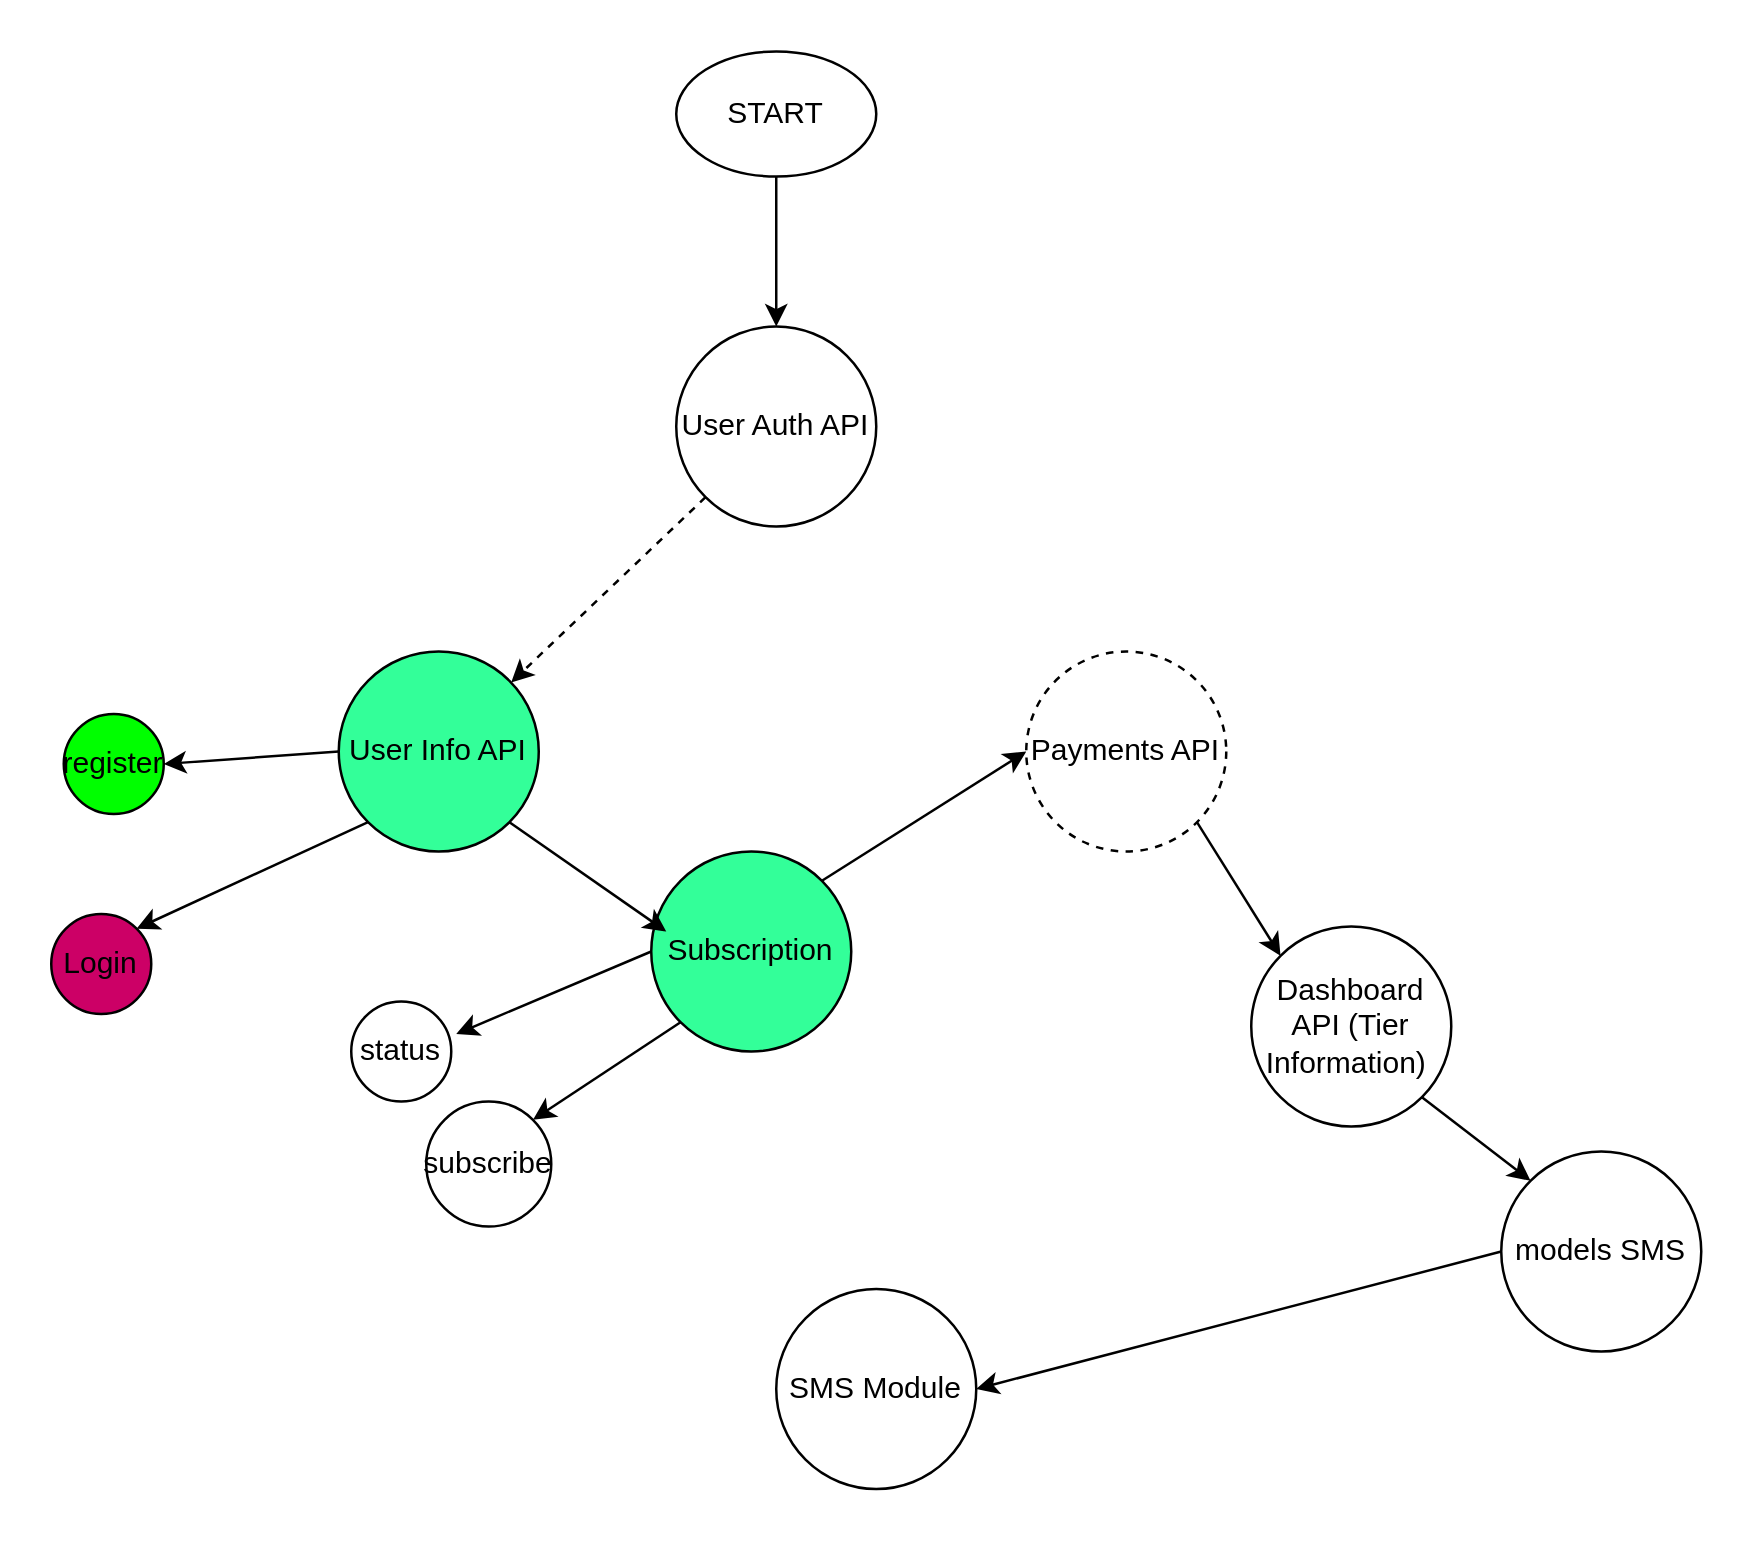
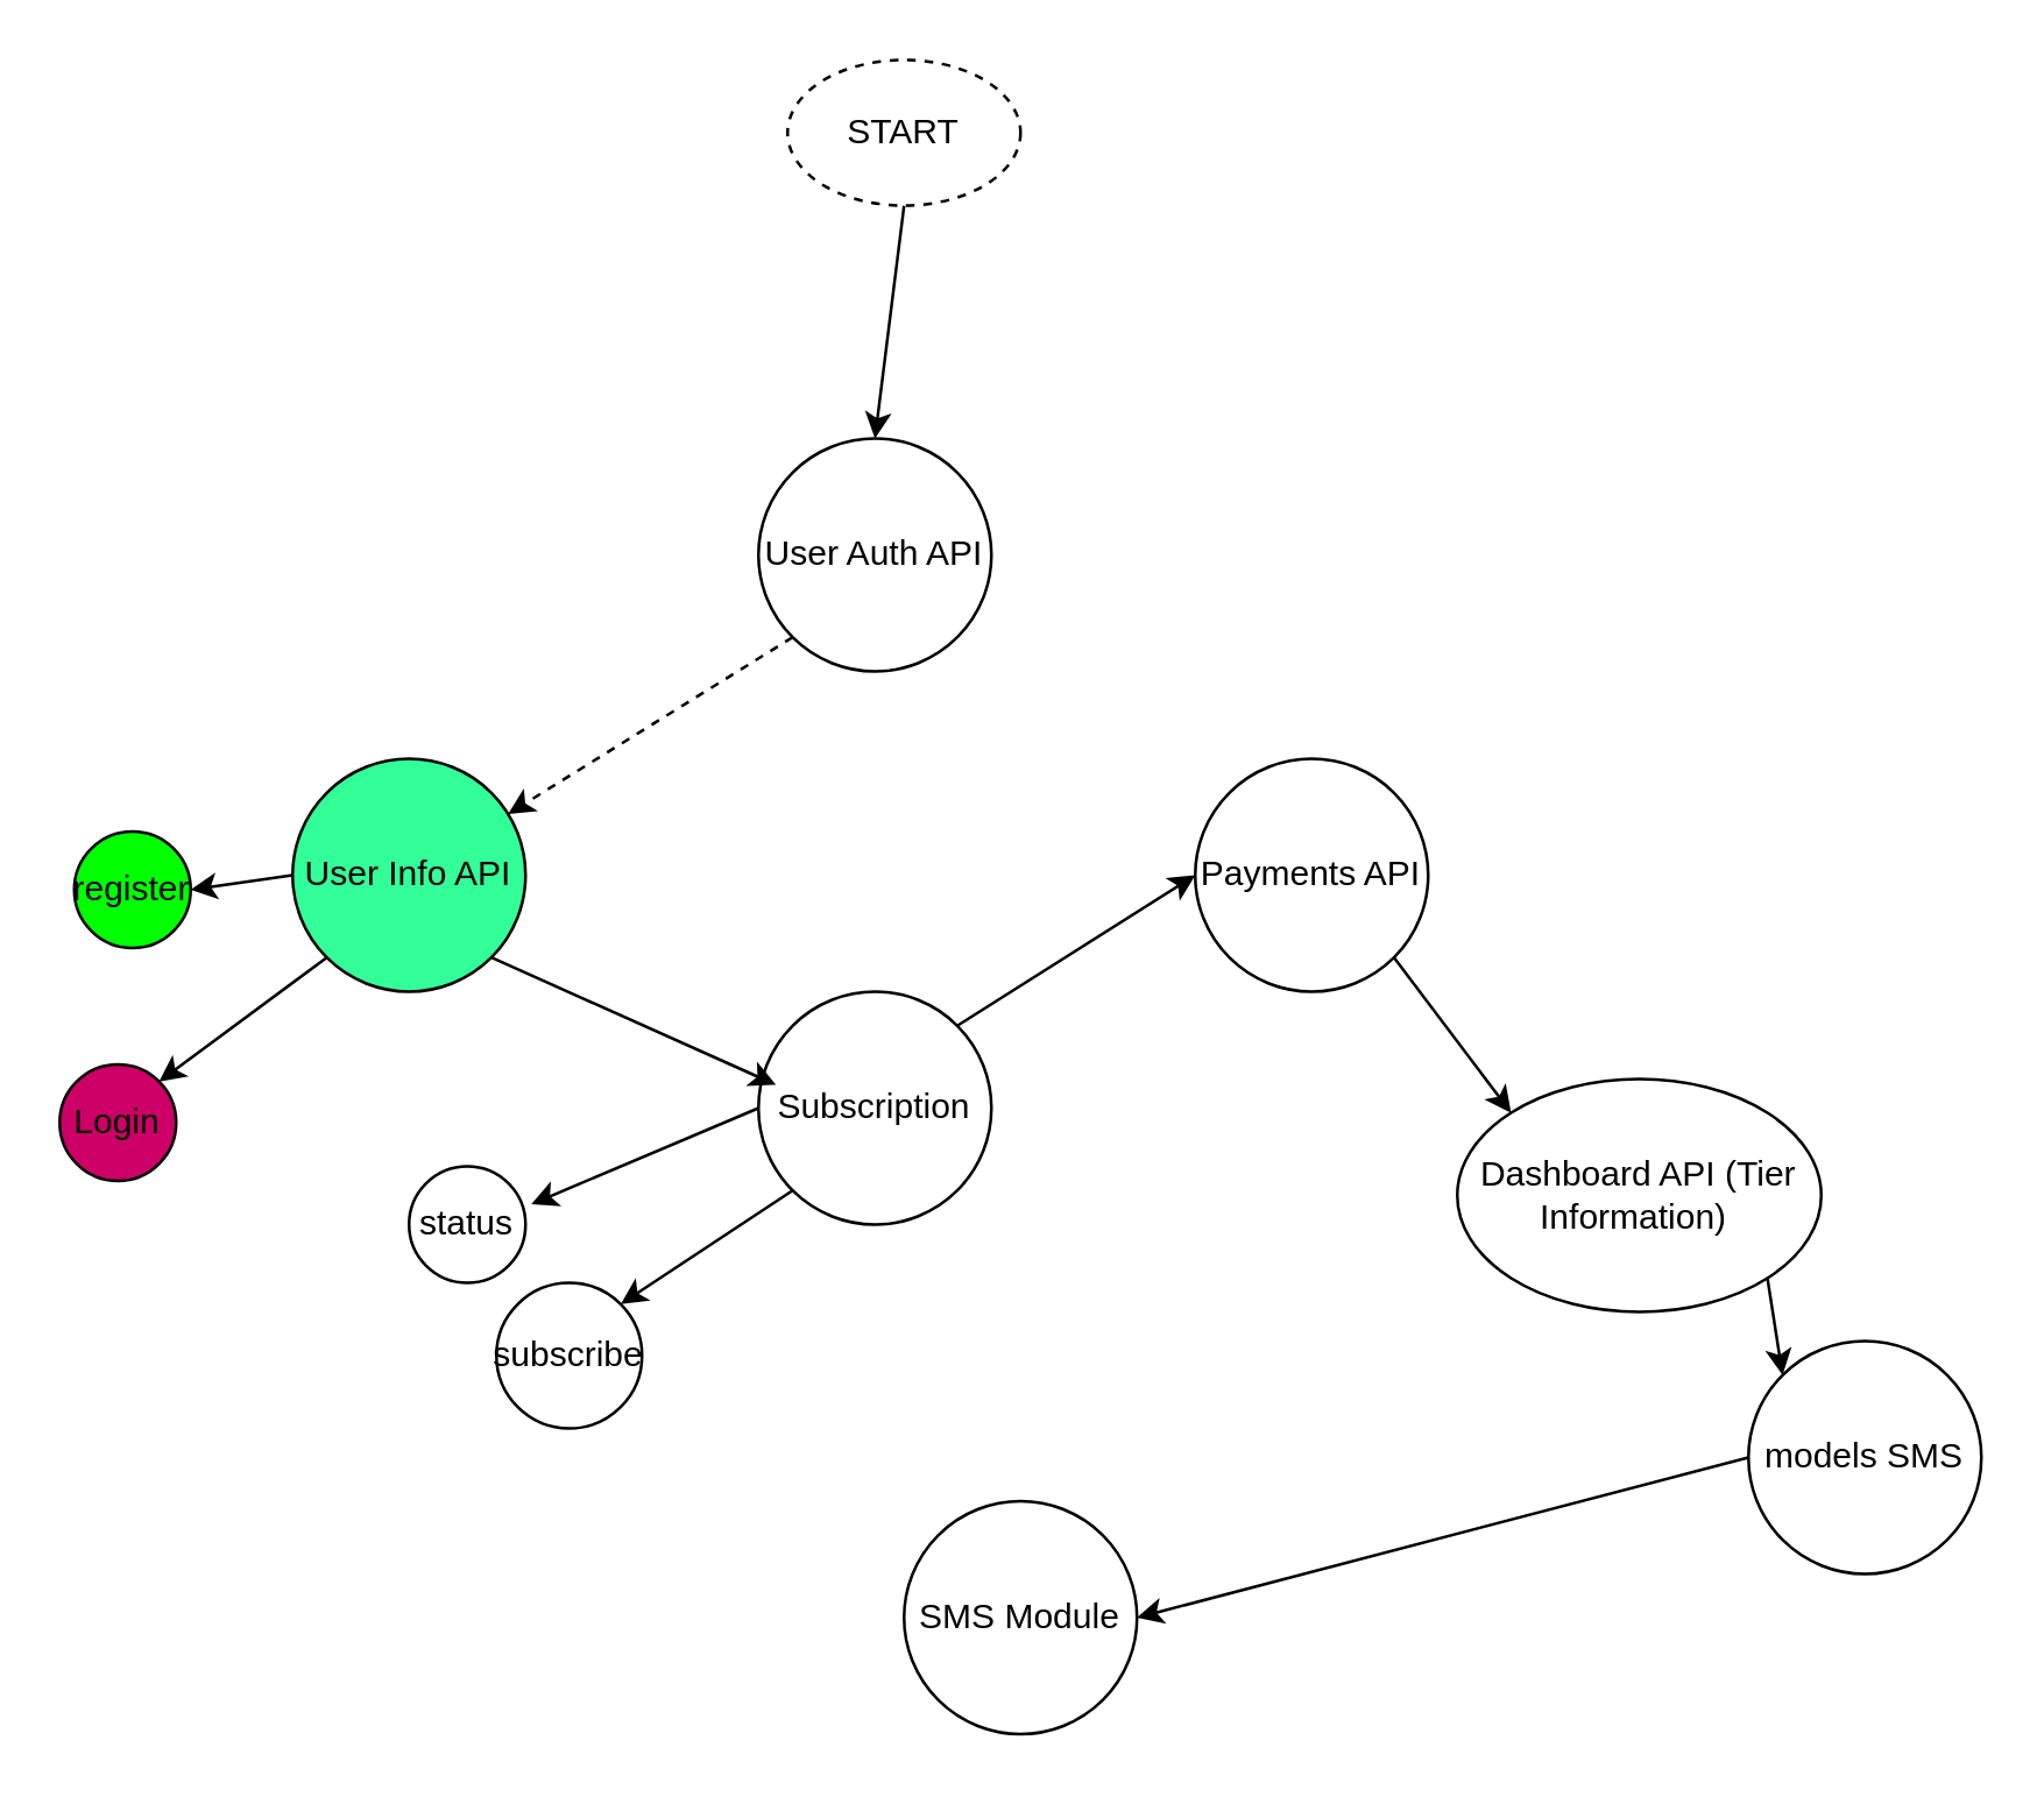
  <mxCell id="0" />
  <mxCell id="1" parent="0" />
  <mxCell id="2" style="edgeStyle=none;shape=connector;rounded=0;orthogonalLoop=1;jettySize=auto;html=1;exitX=0.5;exitY=1;exitDx=0;exitDy=0;entryX=0.5;entryY=0;entryDx=0;entryDy=0;strokeColor=default;align=center;verticalAlign=middle;fontFamily=Helvetica;fontSize=11;fontColor=default;labelBackgroundColor=default;endArrow=classic;" edge="1" parent="1" source="3" target="5"><mxGeometry relative="1" as="geometry" /></mxCell>
- <mxCell id="3" value="START" style="ellipse;whiteSpace=wrap;html=1;" vertex="1" parent="1"><mxGeometry x="270" y="20" width="80" height="50" as="geometry" /></mxCell>
+ <mxCell id="3" value="START" style="ellipse;whiteSpace=wrap;html=1;dashed=1;" vertex="1" parent="1"><mxGeometry x="270" y="20" width="80" height="50" as="geometry" /></mxCell>
  <mxCell id="4" style="rounded=0;orthogonalLoop=1;jettySize=auto;html=1;exitX=0;exitY=1;exitDx=0;exitDy=0;dashed=1;" edge="1" parent="1" source="5" target="8"><mxGeometry relative="1" as="geometry" /></mxCell>
- <mxCell id="5" value="User Auth API" style="ellipse;whiteSpace=wrap;html=1;aspect=fixed;" vertex="1" parent="1"><mxGeometry x="270" y="130" width="80" height="80" as="geometry" /></mxCell>
+ <mxCell id="5" value="User Auth API" style="ellipse;whiteSpace=wrap;html=1;aspect=fixed;" vertex="1" parent="1"><mxGeometry x="260" y="150" width="80" height="80" as="geometry" /></mxCell>
  <mxCell id="6" style="edgeStyle=none;shape=connector;rounded=0;orthogonalLoop=1;jettySize=auto;html=1;exitX=0;exitY=0.5;exitDx=0;exitDy=0;entryX=1;entryY=0.5;entryDx=0;entryDy=0;strokeColor=default;align=center;verticalAlign=middle;fontFamily=Helvetica;fontSize=11;fontColor=default;labelBackgroundColor=default;endArrow=classic;" edge="1" parent="1" source="8" target="20"><mxGeometry relative="1" as="geometry" /></mxCell>
  <mxCell id="7" style="edgeStyle=none;shape=connector;rounded=0;orthogonalLoop=1;jettySize=auto;html=1;exitX=0;exitY=1;exitDx=0;exitDy=0;entryX=1;entryY=0;entryDx=0;entryDy=0;strokeColor=default;align=center;verticalAlign=middle;fontFamily=Helvetica;fontSize=11;fontColor=default;labelBackgroundColor=default;endArrow=classic;" edge="1" parent="1" source="8" target="21"><mxGeometry relative="1" as="geometry" /></mxCell>
- <mxCell id="8" value="User Info API" style="ellipse;whiteSpace=wrap;html=1;aspect=fixed;fillColor=#33FF99;" vertex="1" parent="1"><mxGeometry x="135" y="260" width="80" height="80" as="geometry" /></mxCell>
+ <mxCell id="8" value="User Info API" style="ellipse;whiteSpace=wrap;html=1;aspect=fixed;fillColor=#33FF99;" vertex="1" parent="1"><mxGeometry x="100" y="260" width="80" height="80" as="geometry" /></mxCell>
  <mxCell id="9" style="edgeStyle=none;shape=connector;rounded=0;orthogonalLoop=1;jettySize=auto;html=1;exitX=1;exitY=0;exitDx=0;exitDy=0;entryX=0;entryY=0.5;entryDx=0;entryDy=0;strokeColor=default;align=center;verticalAlign=middle;fontFamily=Helvetica;fontSize=11;fontColor=default;labelBackgroundColor=default;endArrow=classic;" edge="1" parent="1" source="11" target="13"><mxGeometry relative="1" as="geometry" /></mxCell>
  <mxCell id="10" style="edgeStyle=none;shape=connector;rounded=0;orthogonalLoop=1;jettySize=auto;html=1;exitX=0;exitY=1;exitDx=0;exitDy=0;entryX=1;entryY=0;entryDx=0;entryDy=0;strokeColor=default;align=center;verticalAlign=middle;fontFamily=Helvetica;fontSize=11;fontColor=default;labelBackgroundColor=default;endArrow=classic;" edge="1" parent="1" source="11" target="24"><mxGeometry relative="1" as="geometry" /></mxCell>
- <mxCell id="11" value="Subscription" style="ellipse;whiteSpace=wrap;html=1;aspect=fixed;fillColor=#33ff99;" vertex="1" parent="1"><mxGeometry x="260" y="340" width="80" height="80" as="geometry" /></mxCell>
+ <mxCell id="11" value="Subscription" style="ellipse;whiteSpace=wrap;html=1;aspect=fixed;" vertex="1" parent="1"><mxGeometry x="260" y="340" width="80" height="80" as="geometry" /></mxCell>
  <mxCell id="12" style="edgeStyle=none;shape=connector;rounded=0;orthogonalLoop=1;jettySize=auto;html=1;exitX=1;exitY=1;exitDx=0;exitDy=0;entryX=0;entryY=0;entryDx=0;entryDy=0;strokeColor=default;align=center;verticalAlign=middle;fontFamily=Helvetica;fontSize=11;fontColor=default;labelBackgroundColor=default;endArrow=classic;" edge="1" parent="1" source="13" target="18"><mxGeometry relative="1" as="geometry" /></mxCell>
- <mxCell id="13" value="Payments API" style="ellipse;whiteSpace=wrap;html=1;aspect=fixed;dashed=1;" vertex="1" parent="1"><mxGeometry x="410" y="260" width="80" height="80" as="geometry" /></mxCell>
+ <mxCell id="13" value="Payments API" style="ellipse;whiteSpace=wrap;html=1;aspect=fixed;" vertex="1" parent="1"><mxGeometry x="410" y="260" width="80" height="80" as="geometry" /></mxCell>
  <mxCell id="14" style="edgeStyle=none;shape=connector;rounded=0;orthogonalLoop=1;jettySize=auto;html=1;exitX=0;exitY=0.5;exitDx=0;exitDy=0;entryX=1;entryY=0.5;entryDx=0;entryDy=0;strokeColor=default;align=center;verticalAlign=middle;fontFamily=Helvetica;fontSize=11;fontColor=default;labelBackgroundColor=default;endArrow=classic;" edge="1" parent="1" source="15" target="16"><mxGeometry relative="1" as="geometry" /></mxCell>
  <mxCell id="15" value="models SMS" style="ellipse;whiteSpace=wrap;html=1;aspect=fixed;" vertex="1" parent="1"><mxGeometry x="600" y="460" width="80" height="80" as="geometry" /></mxCell>
  <mxCell id="16" value="SMS Module" style="ellipse;whiteSpace=wrap;html=1;aspect=fixed;" vertex="1" parent="1"><mxGeometry x="310" y="515" width="80" height="80" as="geometry" /></mxCell>
  <mxCell id="17" style="edgeStyle=none;shape=connector;rounded=0;orthogonalLoop=1;jettySize=auto;html=1;exitX=1;exitY=1;exitDx=0;exitDy=0;entryX=0;entryY=0;entryDx=0;entryDy=0;strokeColor=default;align=center;verticalAlign=middle;fontFamily=Helvetica;fontSize=11;fontColor=default;labelBackgroundColor=default;endArrow=classic;" edge="1" parent="1" source="18" target="15"><mxGeometry relative="1" as="geometry" /></mxCell>
- <mxCell id="18" value="Dashboard API (Tier Information)&amp;nbsp;" style="ellipse;whiteSpace=wrap;html=1;aspect=fixed;" vertex="1" parent="1"><mxGeometry x="500" y="370" width="80" height="80" as="geometry" /></mxCell>
+ <mxCell id="18" value="Dashboard API (Tier Information)&amp;nbsp;" style="ellipse;whiteSpace=wrap;html=1;aspect=fixed;" vertex="1" parent="1"><mxGeometry x="500" y="370" width="125" height="80" as="geometry" /></mxCell>
  <mxCell id="19" style="edgeStyle=none;shape=connector;rounded=0;orthogonalLoop=1;jettySize=auto;html=1;exitX=1;exitY=1;exitDx=0;exitDy=0;entryX=0.075;entryY=0.4;entryDx=0;entryDy=0;entryPerimeter=0;strokeColor=default;align=center;verticalAlign=middle;fontFamily=Helvetica;fontSize=11;fontColor=default;labelBackgroundColor=default;endArrow=classic;" edge="1" parent="1" source="8" target="11"><mxGeometry relative="1" as="geometry" /></mxCell>
  <mxCell id="20" value="register" style="ellipse;whiteSpace=wrap;html=1;aspect=fixed;fillColor=#00FF00;" vertex="1" parent="1"><mxGeometry x="25" y="285" width="40" height="40" as="geometry" /></mxCell>
  <mxCell id="21" value="Login" style="ellipse;whiteSpace=wrap;html=1;aspect=fixed;fillColor=#CC0066;" vertex="1" parent="1"><mxGeometry x="20" y="365" width="40" height="40" as="geometry" /></mxCell>
  <mxCell id="22" value="status" style="ellipse;whiteSpace=wrap;html=1;aspect=fixed;" vertex="1" parent="1"><mxGeometry x="140" y="400" width="40" height="40" as="geometry" /></mxCell>
  <mxCell id="23" style="edgeStyle=none;shape=connector;rounded=0;orthogonalLoop=1;jettySize=auto;html=1;exitX=0;exitY=0.5;exitDx=0;exitDy=0;entryX=1.05;entryY=0.325;entryDx=0;entryDy=0;entryPerimeter=0;strokeColor=default;align=center;verticalAlign=middle;fontFamily=Helvetica;fontSize=11;fontColor=default;labelBackgroundColor=default;endArrow=classic;" edge="1" parent="1" source="11" target="22"><mxGeometry relative="1" as="geometry" /></mxCell>
  <mxCell id="24" value="subscribe" style="ellipse;whiteSpace=wrap;html=1;aspect=fixed;" vertex="1" parent="1"><mxGeometry x="170" y="440" width="50" height="50" as="geometry" /></mxCell>
